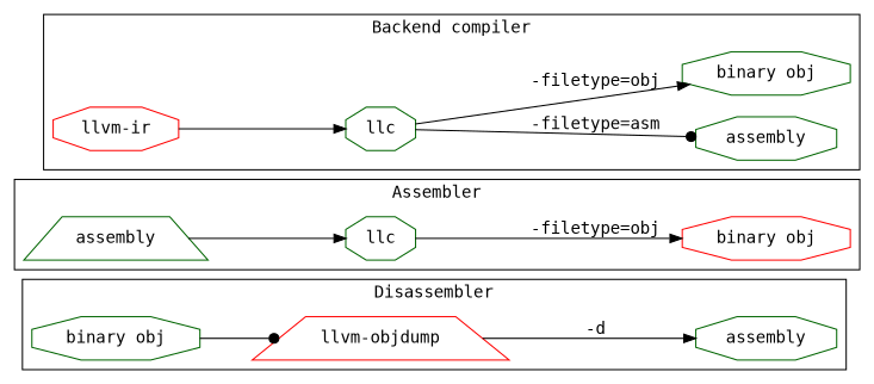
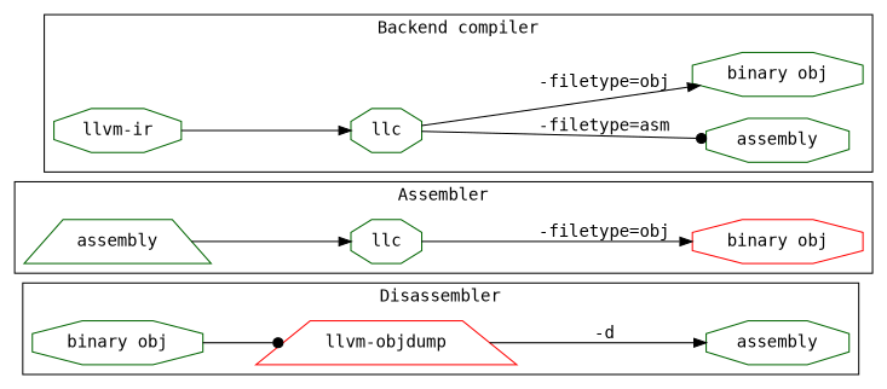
  digraph {
    rankdir=LR
    fontname="DejaVu Sans Mono"
    node [shape=octagon color=darkgreen fontname="DejaVu Sans Mono"]
    edge [arrowhead=normal fontname="DejaVu Sans Mono"]
    n1 [label="llvm-objdump" shape=trapezium color=red]
    n2 [label=assembly]
    n3 [label="binary obj"]
    n4 [label=llc]
    n5 [label="binary obj" color=red]
    n6 [label=assembly shape=trapezium]
    n7 [label=llc]
    n8 [label=assembly]
    n9 [label="binary obj"]
-   "llvm-ir" [color=red]
+   "llvm-ir"
    subgraph cluster_1 {
      label=Disassembler
      n1
      n2
      n3
    }
    subgraph cluster_2 {
      label=Assembler
      n4
      n5
      n6
    }
    subgraph cluster_3 {
      label="Backend compiler"
      n7
      n8
      n9
      "llvm-ir"
    }
    n1 -> n2 [label="-d"]
    n3 -> n1 [arrowhead=dot]
    n4 -> n5 [label="-filetype=obj"]
    n6 -> n4
    n7 -> n8 [label="-filetype=asm" arrowhead=dot]
    n7 -> n9 [label="-filetype=obj"]
    "llvm-ir" -> n7
  }
